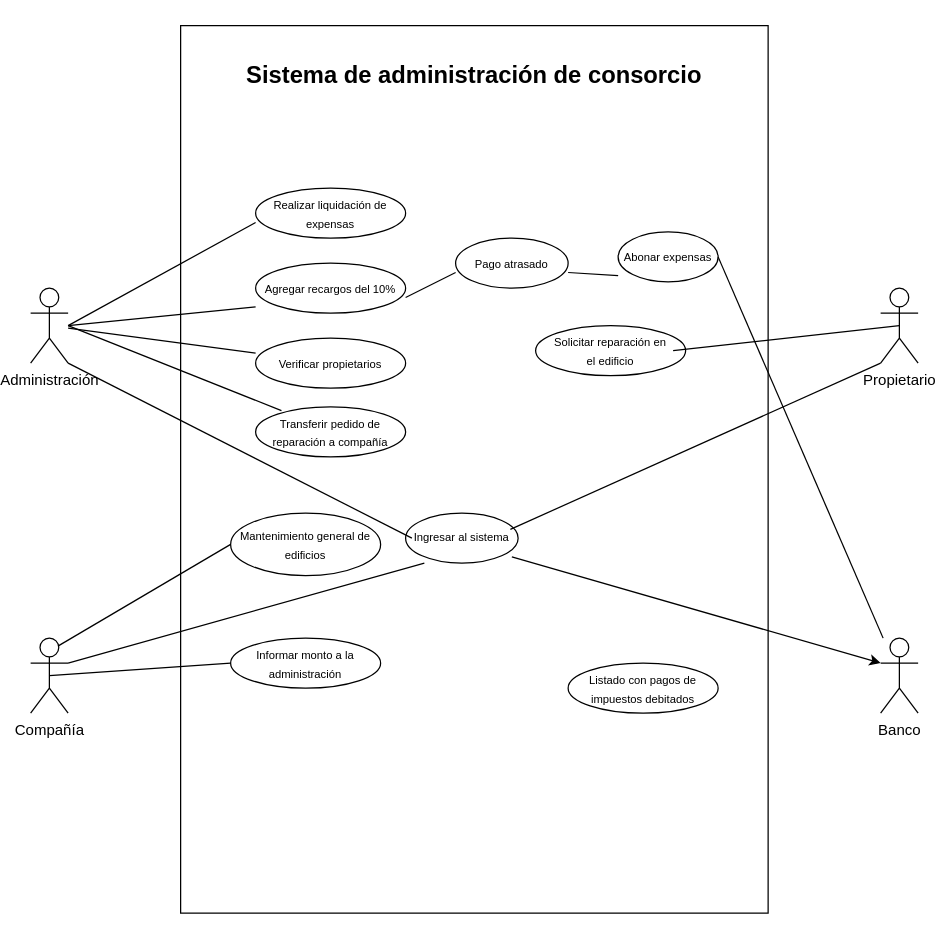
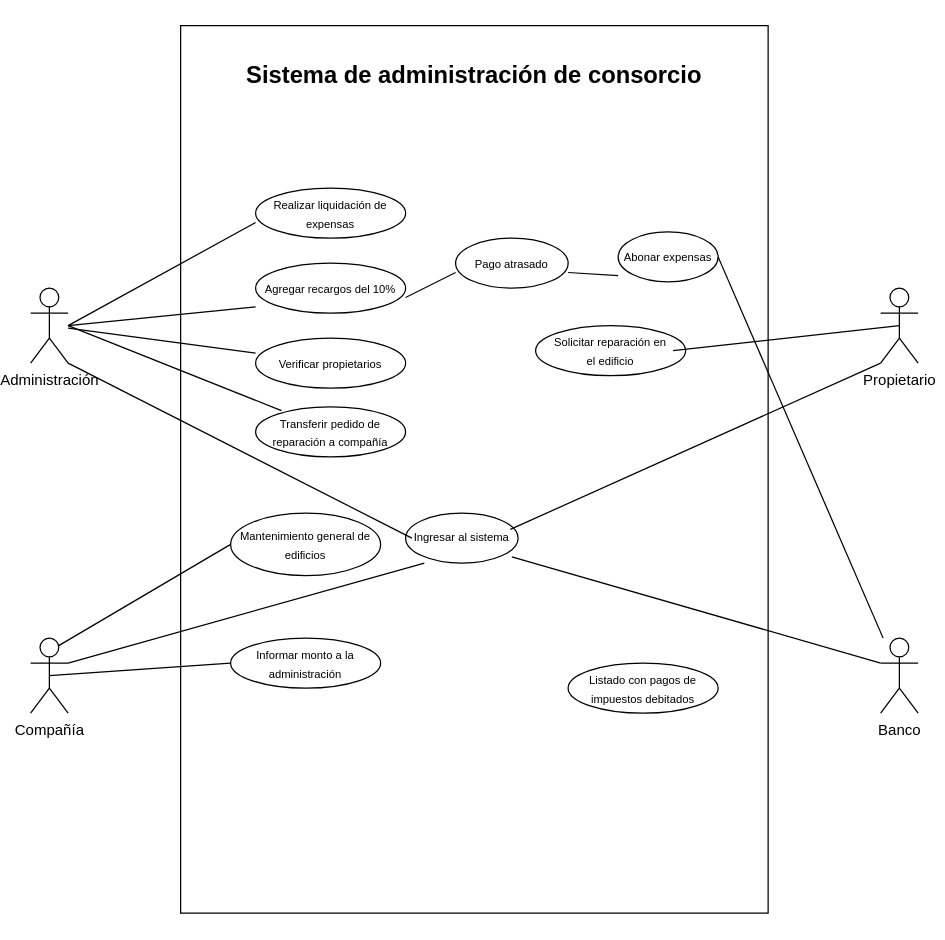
  <mxCell id="0" />
  <mxCell id="1" parent="0" />
  <mxCell id="2" value="" style="rounded=0;whiteSpace=wrap;html=1;" parent="1" vertex="1"><mxGeometry x="140" y="20" width="470" height="710" as="geometry" /></mxCell>
  <mxCell id="3" value="&lt;font style=&quot;font-size: 19px;&quot;&gt;&lt;b&gt;Sistema de administración de consorcio&lt;/b&gt;&lt;/font&gt;" style="text;html=1;align=center;verticalAlign=middle;whiteSpace=wrap;rounded=0;" parent="1" vertex="1"><mxGeometry x="140" y="20" width="470" height="80" as="geometry" /></mxCell>
  <mxCell id="4" value="Administración" style="shape=umlActor;verticalLabelPosition=bottom;verticalAlign=top;html=1;outlineConnect=0;" parent="1" vertex="1"><mxGeometry x="20" y="230" width="30" height="60" as="geometry" /></mxCell>
  <mxCell id="5" value="" style="ellipse;whiteSpace=wrap;html=1;" parent="1" vertex="1"><mxGeometry x="200" y="150" width="120" height="40" as="geometry" /></mxCell>
  <mxCell id="6" value="&lt;font style=&quot;font-size: 9px;&quot;&gt;Realizar liquidación de expensas&lt;/font&gt;" style="text;html=1;align=center;verticalAlign=middle;whiteSpace=wrap;rounded=0;" parent="1" vertex="1"><mxGeometry x="200" y="155" width="120" height="30" as="geometry" /></mxCell>
  <mxCell id="7" value="" style="ellipse;whiteSpace=wrap;html=1;" parent="1" vertex="1"><mxGeometry x="200" y="210" width="120" height="40" as="geometry" /></mxCell>
  <mxCell id="8" value="&lt;font style=&quot;font-size: 9px;&quot;&gt;Agregar recargos del 10%&lt;br&gt;&lt;/font&gt;" style="text;html=1;align=center;verticalAlign=middle;whiteSpace=wrap;rounded=0;" parent="1" vertex="1"><mxGeometry x="200" y="215" width="120" height="30" as="geometry" /></mxCell>
  <mxCell id="9" value="" style="ellipse;whiteSpace=wrap;html=1;" parent="1" vertex="1"><mxGeometry x="200" y="270" width="120" height="40" as="geometry" /></mxCell>
  <mxCell id="10" value="&lt;font style=&quot;font-size: 9px;&quot;&gt;Verificar propietarios&lt;/font&gt;" style="text;html=1;align=center;verticalAlign=middle;whiteSpace=wrap;rounded=0;" parent="1" vertex="1"><mxGeometry x="200" y="275" width="120" height="30" as="geometry" /></mxCell>
  <mxCell id="11" value="" style="ellipse;whiteSpace=wrap;html=1;" parent="1" vertex="1"><mxGeometry x="200" y="325" width="120" height="40" as="geometry" /></mxCell>
  <mxCell id="12" value="&lt;font style=&quot;font-size: 9px;&quot;&gt;Transferir pedido de reparación a compañía&lt;br&gt;&lt;/font&gt;" style="text;html=1;align=center;verticalAlign=middle;whiteSpace=wrap;rounded=0;" parent="1" vertex="1"><mxGeometry x="200" y="330" width="120" height="30" as="geometry" /></mxCell>
  <mxCell id="13" value="" style="endArrow=none;html=1;rounded=0;entryX=0;entryY=0.75;entryDx=0;entryDy=0;" parent="1" target="6" edge="1"><mxGeometry width="50" height="50" relative="1" as="geometry"><mxPoint x="50" y="260" as="sourcePoint" /><mxPoint x="100" y="195" as="targetPoint" /></mxGeometry></mxCell>
  <mxCell id="14" value="" style="endArrow=none;html=1;rounded=0;entryX=0;entryY=1;entryDx=0;entryDy=0;" parent="1" target="8" edge="1"><mxGeometry width="50" height="50" relative="1" as="geometry"><mxPoint x="50" y="260" as="sourcePoint" /><mxPoint x="228" y="195" as="targetPoint" /></mxGeometry></mxCell>
  <mxCell id="15" value="" style="endArrow=none;html=1;rounded=0;" parent="1" source="4" target="10" edge="1"><mxGeometry width="50" height="50" relative="1" as="geometry"><mxPoint x="60" y="260" as="sourcePoint" /><mxPoint x="210" y="246" as="targetPoint" /></mxGeometry></mxCell>
  <mxCell id="16" value="" style="endArrow=none;html=1;rounded=0;entryX=0.172;entryY=-0.067;entryDx=0;entryDy=0;entryPerimeter=0;" parent="1" target="12" edge="1"><mxGeometry width="50" height="50" relative="1" as="geometry"><mxPoint x="50" y="260" as="sourcePoint" /><mxPoint x="210" y="292" as="targetPoint" /></mxGeometry></mxCell>
  <mxCell id="17" value="&lt;div&gt;Propietario&lt;/div&gt;" style="shape=umlActor;verticalLabelPosition=bottom;verticalAlign=top;html=1;outlineConnect=0;" parent="1" vertex="1"><mxGeometry x="700" y="230" width="30" height="60" as="geometry" /></mxCell>
  <mxCell id="18" value="Compañía" style="shape=umlActor;verticalLabelPosition=bottom;verticalAlign=top;html=1;outlineConnect=0;" parent="1" vertex="1"><mxGeometry x="20" y="510" width="30" height="60" as="geometry" /></mxCell>
  <mxCell id="19" value="Banco" style="shape=umlActor;verticalLabelPosition=bottom;verticalAlign=top;html=1;outlineConnect=0;" parent="1" vertex="1"><mxGeometry x="700" y="510" width="30" height="60" as="geometry" /></mxCell>
  <mxCell id="20" value="" style="ellipse;whiteSpace=wrap;html=1;" parent="1" vertex="1"><mxGeometry x="320" y="410" width="90" height="40" as="geometry" /></mxCell>
  <mxCell id="21" value="Ingresar al sistema" style="text;html=1;align=center;verticalAlign=middle;whiteSpace=wrap;rounded=0;fontSize=9;" parent="1" vertex="1"><mxGeometry x="325" y="415" width="80" height="30" as="geometry" /></mxCell>
  <mxCell id="22" value="" style="endArrow=none;html=1;rounded=0;entryX=0;entryY=0.5;entryDx=0;entryDy=0;exitX=1;exitY=1;exitDx=0;exitDy=0;exitPerimeter=0;" parent="1" source="4" target="21" edge="1"><mxGeometry width="50" height="50" relative="1" as="geometry"><mxPoint x="420" y="500" as="sourcePoint" /><mxPoint x="470" y="450" as="targetPoint" /></mxGeometry></mxCell>
  <mxCell id="23" value="" style="endArrow=none;html=1;rounded=0;entryX=0;entryY=1;entryDx=0;entryDy=0;exitX=1;exitY=0.333;exitDx=0;exitDy=0;exitPerimeter=0;" parent="1" source="18" edge="1"><mxGeometry width="50" height="50" relative="1" as="geometry"><mxPoint x="60" y="540" as="sourcePoint" /><mxPoint x="335" y="450" as="targetPoint" /></mxGeometry></mxCell>
  <mxCell id="24" value="" style="endArrow=none;html=1;rounded=0;entryX=0;entryY=1;entryDx=0;entryDy=0;exitX=0.931;exitY=0.325;exitDx=0;exitDy=0;exitPerimeter=0;entryPerimeter=0;" parent="1" source="20" target="17" edge="1"><mxGeometry width="50" height="50" relative="1" as="geometry"><mxPoint x="410" y="420" as="sourcePoint" /><mxPoint x="695" y="340" as="targetPoint" /></mxGeometry></mxCell>
- <mxCell id="25" value="" style="endArrow=classic;html=1;rounded=0;entryX=0;entryY=0.333;entryDx=0;entryDy=0;exitX=1;exitY=1;exitDx=0;exitDy=0;entryPerimeter=0;" parent="1" source="21" target="19" edge="1"><mxGeometry width="50" height="50" relative="1" as="geometry"><mxPoint x="414" y="433" as="sourcePoint" /><mxPoint x="710" y="300" as="targetPoint" /></mxGeometry></mxCell>
+ <mxCell id="25" value="" style="endArrow=none;html=1;rounded=0;entryX=0;entryY=0.333;entryDx=0;entryDy=0;exitX=1;exitY=1;exitDx=0;exitDy=0;entryPerimeter=0;" parent="1" source="21" target="19" edge="1"><mxGeometry width="50" height="50" relative="1" as="geometry"><mxPoint x="414" y="433" as="sourcePoint" /><mxPoint x="710" y="300" as="targetPoint" /></mxGeometry></mxCell>
  <mxCell id="26" value="" style="group" parent="1" vertex="1" connectable="0"><mxGeometry x="490" y="185" width="80" height="40" as="geometry" /></mxCell>
  <mxCell id="27" value="" style="ellipse;whiteSpace=wrap;html=1;" parent="26" vertex="1"><mxGeometry width="80" height="40" as="geometry" /></mxCell>
  <mxCell id="28" value="&lt;font style=&quot;font-size: 9px;&quot;&gt;Abonar expensas&lt;br&gt;&lt;/font&gt;" style="text;html=1;align=center;verticalAlign=middle;whiteSpace=wrap;rounded=0;" parent="26" vertex="1"><mxGeometry y="5" width="80" height="30" as="geometry" /></mxCell>
  <mxCell id="29" value="" style="group" parent="1" vertex="1" connectable="0"><mxGeometry x="424" y="260" width="120" height="40" as="geometry" /></mxCell>
  <mxCell id="30" value="" style="ellipse;whiteSpace=wrap;html=1;" parent="29" vertex="1"><mxGeometry width="120" height="40" as="geometry" /></mxCell>
  <mxCell id="31" value="&lt;font style=&quot;font-size: 9px;&quot;&gt;Solicitar reparación en el edificio&lt;font style=&quot;font-size: 9px;&quot;&gt;&lt;br&gt;&lt;/font&gt;&lt;/font&gt;" style="text;html=1;align=center;verticalAlign=middle;whiteSpace=wrap;rounded=0;" parent="29" vertex="1"><mxGeometry x="10" y="7.5" width="100" height="25" as="geometry" /></mxCell>
  <mxCell id="32" value="" style="endArrow=none;html=1;rounded=0;exitX=1;exitY=0.5;exitDx=0;exitDy=0;" parent="1" source="28" target="19" edge="1"><mxGeometry width="50" height="50" relative="1" as="geometry"><mxPoint x="470" y="310" as="sourcePoint" /><mxPoint x="520" y="260" as="targetPoint" /></mxGeometry></mxCell>
  <mxCell id="33" value="" style="endArrow=none;html=1;rounded=0;entryX=0.5;entryY=0.5;entryDx=0;entryDy=0;entryPerimeter=0;exitX=1;exitY=0.5;exitDx=0;exitDy=0;" parent="1" source="31" target="17" edge="1"><mxGeometry width="50" height="50" relative="1" as="geometry"><mxPoint x="554" y="230" as="sourcePoint" /><mxPoint x="710" y="260" as="targetPoint" /></mxGeometry></mxCell>
  <mxCell id="34" value="" style="endArrow=none;html=1;rounded=0;exitX=0.75;exitY=0.1;exitDx=0;exitDy=0;exitPerimeter=0;entryX=0;entryY=0.5;entryDx=0;entryDy=0;" edge="1" parent="1" source="18" target="37"><mxGeometry width="50" height="50" relative="1" as="geometry"><mxPoint x="50" y="510" as="sourcePoint" /><mxPoint x="100" y="460" as="targetPoint" /></mxGeometry></mxCell>
  <mxCell id="35" value="" style="group" vertex="1" connectable="0" parent="1"><mxGeometry x="180" y="410" width="120" height="50" as="geometry" /></mxCell>
  <mxCell id="36" value="" style="ellipse;whiteSpace=wrap;html=1;" vertex="1" parent="35"><mxGeometry width="120" height="50" as="geometry" /></mxCell>
  <mxCell id="37" value="&lt;font style=&quot;font-size: 9px;&quot;&gt;Mantenimiento general de edificios&lt;/font&gt;" style="text;html=1;align=center;verticalAlign=middle;whiteSpace=wrap;rounded=0;" vertex="1" parent="35"><mxGeometry y="6.25" width="120" height="37.5" as="geometry" /></mxCell>
  <mxCell id="38" value="" style="group" vertex="1" connectable="0" parent="1"><mxGeometry x="180" y="510" width="120" height="40" as="geometry" /></mxCell>
  <mxCell id="39" value="" style="ellipse;whiteSpace=wrap;html=1;" vertex="1" parent="38"><mxGeometry width="120" height="40" as="geometry" /></mxCell>
  <mxCell id="40" value="&lt;font style=&quot;font-size: 9px;&quot;&gt;Informar monto a la administración&lt;/font&gt;" style="text;html=1;align=center;verticalAlign=middle;whiteSpace=wrap;rounded=0;" vertex="1" parent="38"><mxGeometry y="5" width="120" height="30" as="geometry" /></mxCell>
  <mxCell id="41" value="" style="endArrow=none;html=1;rounded=0;exitX=0.5;exitY=0.5;exitDx=0;exitDy=0;exitPerimeter=0;entryX=0;entryY=0.5;entryDx=0;entryDy=0;" edge="1" parent="1" source="18" target="40"><mxGeometry width="50" height="50" relative="1" as="geometry"><mxPoint x="52" y="526" as="sourcePoint" /><mxPoint x="190" y="445" as="targetPoint" /></mxGeometry></mxCell>
  <mxCell id="42" value="" style="group" vertex="1" connectable="0" parent="1"><mxGeometry x="360" y="190" width="90" height="40" as="geometry" /></mxCell>
  <mxCell id="43" value="" style="ellipse;whiteSpace=wrap;html=1;" vertex="1" parent="42"><mxGeometry width="90" height="40" as="geometry" /></mxCell>
  <mxCell id="44" value="&lt;font style=&quot;font-size: 9px;&quot;&gt;Pago atrasado&lt;br&gt;&lt;/font&gt;" style="text;html=1;align=center;verticalAlign=middle;whiteSpace=wrap;rounded=0;" vertex="1" parent="42"><mxGeometry y="5" width="90" height="30" as="geometry" /></mxCell>
  <mxCell id="45" value="" style="endArrow=none;html=1;rounded=0;exitX=1;exitY=0.75;exitDx=0;exitDy=0;entryX=0;entryY=0.75;entryDx=0;entryDy=0;" edge="1" parent="1" source="8" target="44"><mxGeometry width="50" height="50" relative="1" as="geometry"><mxPoint x="320" y="290" as="sourcePoint" /><mxPoint x="370" y="240" as="targetPoint" /></mxGeometry></mxCell>
  <mxCell id="46" value="" style="endArrow=none;html=1;rounded=0;exitX=1;exitY=0.75;exitDx=0;exitDy=0;entryX=0;entryY=1;entryDx=0;entryDy=0;" edge="1" parent="1" source="44" target="28"><mxGeometry width="50" height="50" relative="1" as="geometry"><mxPoint x="330" y="248" as="sourcePoint" /><mxPoint x="370" y="228" as="targetPoint" /></mxGeometry></mxCell>
  <mxCell id="47" value="" style="group" vertex="1" connectable="0" parent="1"><mxGeometry x="450" y="530" width="120" height="40" as="geometry" /></mxCell>
  <mxCell id="48" value="" style="ellipse;whiteSpace=wrap;html=1;" vertex="1" parent="47"><mxGeometry width="120" height="40" as="geometry" /></mxCell>
  <mxCell id="49" value="&lt;font style=&quot;font-size: 9px;&quot;&gt;Listado con pagos de impuestos debitados&lt;/font&gt;" style="text;html=1;align=center;verticalAlign=middle;whiteSpace=wrap;rounded=0;" vertex="1" parent="47"><mxGeometry x="10" y="7.5" width="100" height="25" as="geometry" /></mxCell>
